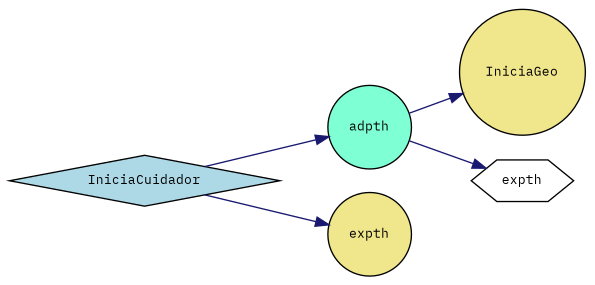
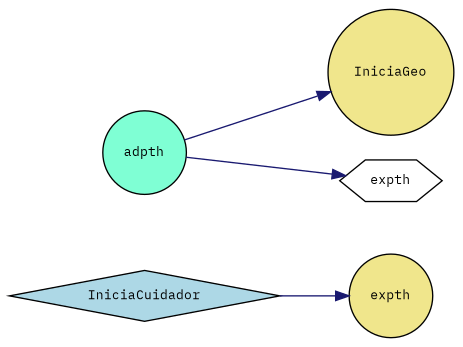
  digraph {
    fontname="IBM Plex Mono"
    rankdir=LR
    node [color=black fillcolor=khaki fontname="IBM Plex Mono" fontsize=10 shape=circle style=filled]
    edge [color=midnightblue fontname="IBM Plex Mono" fontsize=10 labelfontname=Helvetica labelfontsize=10 style=solid]
    n1 [fillcolor=lightblue fontcolor=black height=0.2 label=IniciaCuidador shape=diamond width=0.4]
    n2 [fillcolor=aquamarine height=0.2 label=adpth width=0.4]
    n3 [height=0.2 label=expth width=0.4]
    n4 [height=0.2 label=IniciaGeo width=0.4]
    n5 [fillcolor=white height=0.2 label=expth shape=hexagon width=0.4]
-   n1 -> n2
    n1 -> n3
    n2 -> n4
    n2 -> n5
  }
